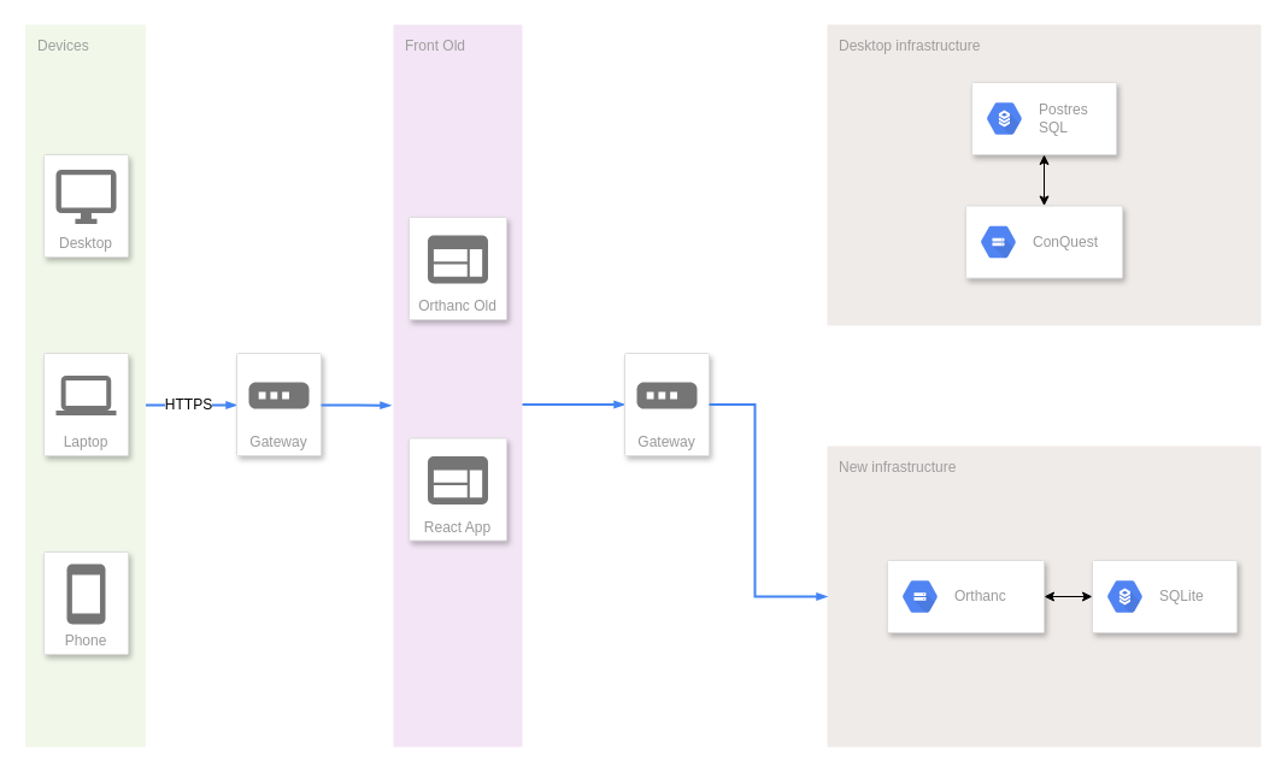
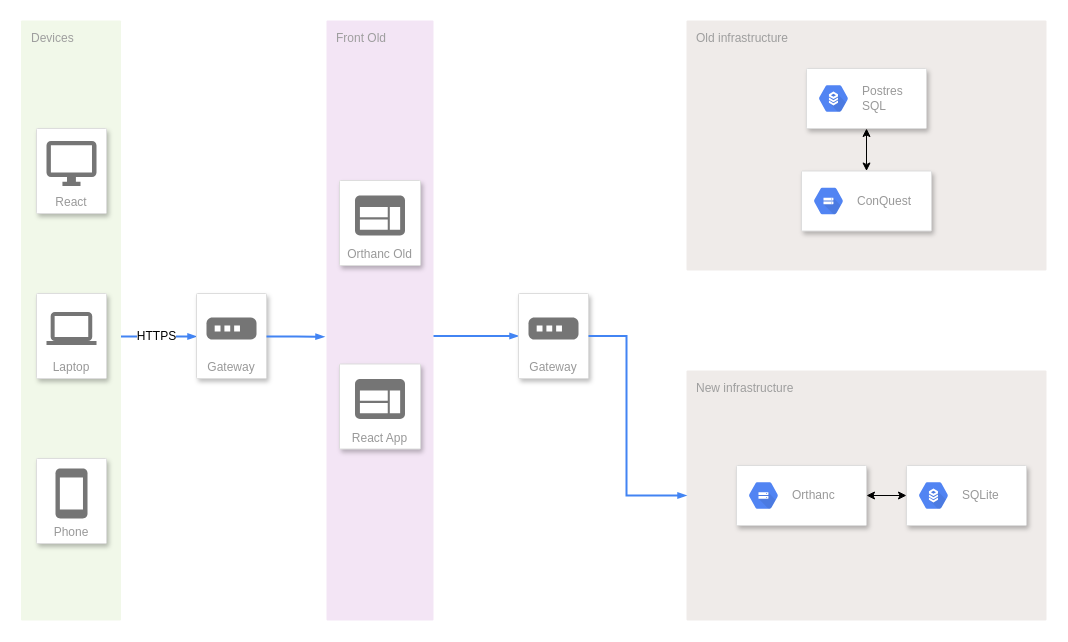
  <mxCell id="0" />
  <mxCell id="1" parent="0" />
  <mxCell id="2" value="&lt;div&gt;New infrastructure&lt;/div&gt;" style="points=[[0,0,0],[0.25,0,0],[0.5,0,0],[0.75,0,0],[1,0,0],[1,0.25,0],[1,0.5,0],[1,0.75,0],[1,1,0],[0.75,1,0],[0.5,1,0],[0.25,1,0],[0,1,0],[0,0.75,0],[0,0.5,0],[0,0.25,0]];rounded=1;absoluteArcSize=1;arcSize=2;html=1;strokeColor=none;gradientColor=none;shadow=0;dashed=0;fontSize=12;fontColor=#9E9E9E;align=left;verticalAlign=top;spacing=10;spacingTop=-4;fillColor=#EFEBE9;" vertex="1" parent="1"><mxGeometry x="686" y="370" width="360" height="250" as="geometry" /></mxCell>
  <mxCell id="3" value="Front Old" style="rounded=1;absoluteArcSize=1;arcSize=2;html=1;strokeColor=none;gradientColor=none;shadow=0;dashed=0;strokeColor=none;fontSize=12;fontColor=#9E9E9E;align=left;verticalAlign=top;spacing=10;spacingTop=-4;fillColor=#F3E5F5;" parent="1" vertex="1"><mxGeometry x="326" y="20" width="107" height="600" as="geometry" /></mxCell>
  <mxCell id="4" value="" style="group" vertex="1" connectable="0" parent="1"><mxGeometry x="20.5" y="20" width="245.5" height="600" as="geometry" /></mxCell>
  <mxCell id="5" value="&lt;div&gt;Devices&lt;/div&gt;" style="rounded=1;absoluteArcSize=1;arcSize=2;html=1;strokeColor=none;gradientColor=none;shadow=0;dashed=0;strokeColor=none;fontSize=12;fontColor=#9E9E9E;align=left;verticalAlign=top;spacing=10;spacingTop=-4;fillColor=#F1F8E9;" parent="4" vertex="1"><mxGeometry width="100" height="600" as="geometry" /></mxCell>
  <mxCell id="6" style="edgeStyle=elbowEdgeStyle;rounded=0;elbow=vertical;html=1;labelBackgroundColor=none;startFill=1;startSize=4;endArrow=blockThin;endFill=1;endSize=4;jettySize=auto;orthogonalLoop=1;strokeColor=#4284F3;strokeWidth=2;fontSize=12;fontColor=#000000;align=center;dashed=0;entryX=0;entryY=0.5;entryDx=0;entryDy=0;" parent="4" source="5" edge="1"><mxGeometry relative="1" as="geometry"><Array as="points"><mxPoint x="155.5" y="316" /><mxPoint x="135.5" y="310" /><mxPoint x="132.5" y="310" /></Array><mxPoint x="175.5" y="316" as="targetPoint" /></mxGeometry></mxCell>
  <mxCell id="7" value="HTTPS" style="text;html=1;resizable=0;points=[];align=center;verticalAlign=middle;labelBackgroundColor=#ffffff;" vertex="1" connectable="0" parent="6"><mxGeometry x="0.47" y="25" relative="1" as="geometry"><mxPoint x="-20.5" y="24.5" as="offset" /></mxGeometry></mxCell>
- <mxCell id="8" value="Desktop" style="strokeColor=#dddddd;fillColor=#ffffff;shadow=1;strokeWidth=1;rounded=1;absoluteArcSize=1;arcSize=2;labelPosition=center;verticalLabelPosition=middle;align=center;verticalAlign=bottom;spacingLeft=0;fontColor=#999999;fontSize=12;whiteSpace=wrap;spacingBottom=2;" vertex="1" parent="4"><mxGeometry x="15.5" y="108" width="70" height="85" as="geometry" /></mxCell>
+ <mxCell id="8" value="React" style="strokeColor=#dddddd;fillColor=#ffffff;shadow=1;strokeWidth=1;rounded=1;absoluteArcSize=1;arcSize=2;labelPosition=center;verticalLabelPosition=middle;align=center;verticalAlign=bottom;spacingLeft=0;fontColor=#999999;fontSize=12;whiteSpace=wrap;spacingBottom=2;" vertex="1" parent="4"><mxGeometry x="15.5" y="108" width="70" height="85" as="geometry" /></mxCell>
  <mxCell id="9" value="" style="dashed=0;connectable=0;html=1;fillColor=#757575;strokeColor=none;shape=mxgraph.gcp2.desktop;part=1;" vertex="1" parent="8"><mxGeometry x="0.5" width="50" height="45" relative="1" as="geometry"><mxPoint x="-25" y="12.5" as="offset" /></mxGeometry></mxCell>
  <mxCell id="10" value="Laptop" style="strokeColor=#dddddd;fillColor=#ffffff;shadow=1;strokeWidth=1;rounded=1;absoluteArcSize=1;arcSize=2;labelPosition=center;verticalLabelPosition=middle;align=center;verticalAlign=bottom;spacingLeft=0;fontColor=#999999;fontSize=12;whiteSpace=wrap;spacingBottom=2;" vertex="1" parent="4"><mxGeometry x="15.5" y="273" width="70" height="85" as="geometry" /></mxCell>
  <mxCell id="11" value="" style="dashed=0;connectable=0;html=1;fillColor=#757575;strokeColor=none;shape=mxgraph.gcp2.laptop;part=1;" vertex="1" parent="10"><mxGeometry x="0.5" width="50" height="33" relative="1" as="geometry"><mxPoint x="-25" y="18.5" as="offset" /></mxGeometry></mxCell>
  <mxCell id="12" value="Phone" style="strokeColor=#dddddd;fillColor=#ffffff;shadow=1;strokeWidth=1;rounded=1;absoluteArcSize=1;arcSize=2;labelPosition=center;verticalLabelPosition=middle;align=center;verticalAlign=bottom;spacingLeft=0;fontColor=#999999;fontSize=12;whiteSpace=wrap;spacingBottom=2;" vertex="1" parent="4"><mxGeometry x="15.5" y="438" width="70" height="85" as="geometry" /></mxCell>
  <mxCell id="13" value="" style="dashed=0;connectable=0;html=1;fillColor=#757575;strokeColor=none;shape=mxgraph.gcp2.phone;part=1;" vertex="1" parent="12"><mxGeometry x="0.5" width="32" height="50" relative="1" as="geometry"><mxPoint x="-16" y="10" as="offset" /></mxGeometry></mxCell>
  <mxCell id="14" value="Gateway" style="strokeColor=#dddddd;fillColor=#ffffff;shadow=1;strokeWidth=1;rounded=1;absoluteArcSize=1;arcSize=2;labelPosition=center;verticalLabelPosition=middle;align=center;verticalAlign=bottom;spacingLeft=0;fontColor=#999999;fontSize=12;whiteSpace=wrap;spacingBottom=2;html=1;" parent="4" vertex="1"><mxGeometry x="175.5" y="273" width="70" height="85" as="geometry" /></mxCell>
  <mxCell id="15" value="" style="dashed=0;connectable=0;html=1;fillColor=#757575;strokeColor=none;shape=mxgraph.gcp2.gateway_icon;part=1;" parent="14" vertex="1"><mxGeometry x="0.5" width="50" height="22" relative="1" as="geometry"><mxPoint x="-25" y="24" as="offset" /></mxGeometry></mxCell>
  <mxCell id="16" value="" style="edgeStyle=orthogonalEdgeStyle;fontSize=12;html=1;endArrow=blockThin;endFill=1;rounded=0;strokeWidth=2;endSize=4;startSize=4;dashed=0;strokeColor=#4284F3;exitX=1;exitY=0.5;exitDx=0;exitDy=0;entryX=-0.019;entryY=0.527;entryDx=0;entryDy=0;entryPerimeter=0;" edge="1" parent="1" target="3"><mxGeometry width="100" relative="1" as="geometry"><mxPoint x="266" y="336" as="sourcePoint" /><mxPoint x="96" y="640" as="targetPoint" /><Array as="points"><mxPoint x="296" y="336" /></Array></mxGeometry></mxCell>
  <mxCell id="17" value="Orthanc Old" style="strokeColor=#dddddd;fillColor=#ffffff;shadow=1;strokeWidth=1;rounded=1;absoluteArcSize=1;arcSize=2;labelPosition=center;verticalLabelPosition=middle;align=center;verticalAlign=bottom;spacingLeft=0;fontColor=#999999;fontSize=12;whiteSpace=wrap;spacingBottom=2;" vertex="1" parent="1"><mxGeometry x="339" y="180" width="81" height="85" as="geometry" /></mxCell>
  <mxCell id="18" value="" style="dashed=0;connectable=0;html=1;fillColor=#757575;strokeColor=none;shape=mxgraph.gcp2.application;part=1;" vertex="1" parent="17"><mxGeometry x="0.5" width="50" height="40" relative="1" as="geometry"><mxPoint x="-25" y="15" as="offset" /></mxGeometry></mxCell>
  <mxCell id="19" value="React App" style="strokeColor=#dddddd;fillColor=#ffffff;shadow=1;strokeWidth=1;rounded=1;absoluteArcSize=1;arcSize=2;labelPosition=center;verticalLabelPosition=middle;align=center;verticalAlign=bottom;spacingLeft=0;fontColor=#999999;fontSize=12;whiteSpace=wrap;spacingBottom=2;" vertex="1" parent="1"><mxGeometry x="339" y="363.5" width="81" height="85" as="geometry" /></mxCell>
  <mxCell id="20" value="" style="dashed=0;connectable=0;html=1;fillColor=#757575;strokeColor=none;shape=mxgraph.gcp2.application;part=1;" vertex="1" parent="19"><mxGeometry x="0.5" width="50" height="40" relative="1" as="geometry"><mxPoint x="-25" y="15" as="offset" /></mxGeometry></mxCell>
- <mxCell id="21" value="&lt;div&gt;Desktop infrastructure&lt;/div&gt;" style="points=[[0,0,0],[0.25,0,0],[0.5,0,0],[0.75,0,0],[1,0,0],[1,0.25,0],[1,0.5,0],[1,0.75,0],[1,1,0],[0.75,1,0],[0.5,1,0],[0.25,1,0],[0,1,0],[0,0.75,0],[0,0.5,0],[0,0.25,0]];rounded=1;absoluteArcSize=1;arcSize=2;html=1;strokeColor=none;gradientColor=none;shadow=0;dashed=0;fontSize=12;fontColor=#9E9E9E;align=left;verticalAlign=top;spacing=10;spacingTop=-4;fillColor=#EFEBE9;" vertex="1" parent="1"><mxGeometry x="686" y="20" width="360" height="250" as="geometry" /></mxCell>
+ <mxCell id="21" value="&lt;div&gt;Old infrastructure&lt;/div&gt;" style="points=[[0,0,0],[0.25,0,0],[0.5,0,0],[0.75,0,0],[1,0,0],[1,0.25,0],[1,0.5,0],[1,0.75,0],[1,1,0],[0.75,1,0],[0.5,1,0],[0.25,1,0],[0,1,0],[0,0.75,0],[0,0.5,0],[0,0.25,0]];rounded=1;absoluteArcSize=1;arcSize=2;html=1;strokeColor=none;gradientColor=none;shadow=0;dashed=0;fontSize=12;fontColor=#9E9E9E;align=left;verticalAlign=top;spacing=10;spacingTop=-4;fillColor=#EFEBE9;" vertex="1" parent="1"><mxGeometry x="686" y="20" width="360" height="250" as="geometry" /></mxCell>
  <mxCell id="22" value="" style="edgeStyle=orthogonalEdgeStyle;fontSize=12;html=1;endArrow=blockThin;endFill=1;rounded=0;strokeWidth=2;endSize=4;startSize=4;dashed=0;strokeColor=#4284F3;entryX=0;entryY=0.5;entryDx=0;entryDy=0;" edge="1" parent="1" source="3" target="23"><mxGeometry width="100" relative="1" as="geometry"><mxPoint x="436" y="335" as="sourcePoint" /><mxPoint x="486" y="336" as="targetPoint" /><Array as="points"><mxPoint x="475" y="335" /></Array></mxGeometry></mxCell>
  <mxCell id="23" value="Gateway" style="strokeColor=#dddddd;fillColor=#ffffff;shadow=1;strokeWidth=1;rounded=1;absoluteArcSize=1;arcSize=2;labelPosition=center;verticalLabelPosition=middle;align=center;verticalAlign=bottom;spacingLeft=0;fontColor=#999999;fontSize=12;whiteSpace=wrap;spacingBottom=2;html=1;" vertex="1" parent="1"><mxGeometry x="518" y="293" width="70" height="85" as="geometry" /></mxCell>
  <mxCell id="24" value="" style="dashed=0;connectable=0;html=1;fillColor=#757575;strokeColor=none;shape=mxgraph.gcp2.gateway_icon;part=1;" vertex="1" parent="23"><mxGeometry x="0.5" width="50" height="22" relative="1" as="geometry"><mxPoint x="-25" y="24" as="offset" /></mxGeometry></mxCell>
  <mxCell id="25" value="" style="edgeStyle=orthogonalEdgeStyle;fontSize=12;html=1;endArrow=blockThin;endFill=1;rounded=0;strokeWidth=2;endSize=4;startSize=4;dashed=0;strokeColor=#4284F3;exitX=1;exitY=0.5;exitDx=0;exitDy=0;" edge="1" parent="1" source="23" target="2"><mxGeometry width="100" relative="1" as="geometry"><mxPoint x="-4" y="640" as="sourcePoint" /><mxPoint x="586" y="336" as="targetPoint" /><Array as="points"><mxPoint x="626" y="336" /><mxPoint x="626" y="495" /></Array></mxGeometry></mxCell>
  <mxCell id="26" value="" style="strokeColor=#dddddd;fillColor=#ffffff;shadow=1;strokeWidth=1;rounded=1;absoluteArcSize=1;arcSize=2;" vertex="1" parent="1"><mxGeometry x="806" y="68" width="120" height="60" as="geometry" /></mxCell>
  <mxCell id="27" value="Postres&lt;br&gt;SQL" style="dashed=0;connectable=0;html=1;fillColor=#5184F3;strokeColor=none;shape=mxgraph.gcp2.hexIcon;prIcon=cloud_sql;part=1;labelPosition=right;verticalLabelPosition=middle;align=left;verticalAlign=middle;spacingLeft=5;fontColor=#999999;fontSize=12;" vertex="1" parent="26"><mxGeometry y="0.5" width="44" height="39" relative="1" as="geometry"><mxPoint x="5" y="-19.5" as="offset" /></mxGeometry></mxCell>
  <mxCell id="28" value="" style="edgeStyle=orthogonalEdgeStyle;rounded=0;orthogonalLoop=1;jettySize=auto;html=1;startArrow=classic;startFill=1;" edge="1" parent="1" source="29" target="26"><mxGeometry relative="1" as="geometry" /></mxCell>
  <mxCell id="29" value="" style="strokeColor=#dddddd;fillColor=#ffffff;shadow=1;strokeWidth=1;rounded=1;absoluteArcSize=1;arcSize=2;" vertex="1" parent="1"><mxGeometry x="801" y="170.5" width="130" height="60" as="geometry" /></mxCell>
  <mxCell id="30" value="ConQuest" style="dashed=0;connectable=0;html=1;fillColor=#5184F3;strokeColor=none;shape=mxgraph.gcp2.hexIcon;prIcon=cloud_storage;part=1;labelPosition=right;verticalLabelPosition=middle;align=left;verticalAlign=middle;spacingLeft=5;fontColor=#999999;fontSize=12;" vertex="1" parent="29"><mxGeometry y="0.5" width="44" height="39" relative="1" as="geometry"><mxPoint x="5" y="-19.5" as="offset" /></mxGeometry></mxCell>
  <mxCell id="31" value="" style="strokeColor=#dddddd;fillColor=#ffffff;shadow=1;strokeWidth=1;rounded=1;absoluteArcSize=1;arcSize=2;" vertex="1" parent="1"><mxGeometry x="906" y="465" width="120" height="60" as="geometry" /></mxCell>
  <mxCell id="32" value="SQLite" style="dashed=0;connectable=0;html=1;fillColor=#5184F3;strokeColor=none;shape=mxgraph.gcp2.hexIcon;prIcon=cloud_sql;part=1;labelPosition=right;verticalLabelPosition=middle;align=left;verticalAlign=middle;spacingLeft=5;fontColor=#999999;fontSize=12;" vertex="1" parent="31"><mxGeometry y="0.5" width="44" height="39" relative="1" as="geometry"><mxPoint x="5" y="-19.5" as="offset" /></mxGeometry></mxCell>
  <mxCell id="33" value="" style="strokeColor=#dddddd;fillColor=#ffffff;shadow=1;strokeWidth=1;rounded=1;absoluteArcSize=1;arcSize=2;" vertex="1" parent="1"><mxGeometry x="736" y="465" width="130" height="60" as="geometry" /></mxCell>
  <mxCell id="34" value="Orthanc" style="dashed=0;connectable=0;html=1;fillColor=#5184F3;strokeColor=none;shape=mxgraph.gcp2.hexIcon;prIcon=cloud_storage;part=1;labelPosition=right;verticalLabelPosition=middle;align=left;verticalAlign=middle;spacingLeft=5;fontColor=#999999;fontSize=12;" vertex="1" parent="33"><mxGeometry y="0.5" width="44" height="39" relative="1" as="geometry"><mxPoint x="5" y="-19.5" as="offset" /></mxGeometry></mxCell>
  <mxCell id="35" value="" style="edgeStyle=orthogonalEdgeStyle;rounded=0;orthogonalLoop=1;jettySize=auto;html=1;startArrow=classic;startFill=1;" edge="1" parent="1" source="31" target="33"><mxGeometry relative="1" as="geometry" /></mxCell>
